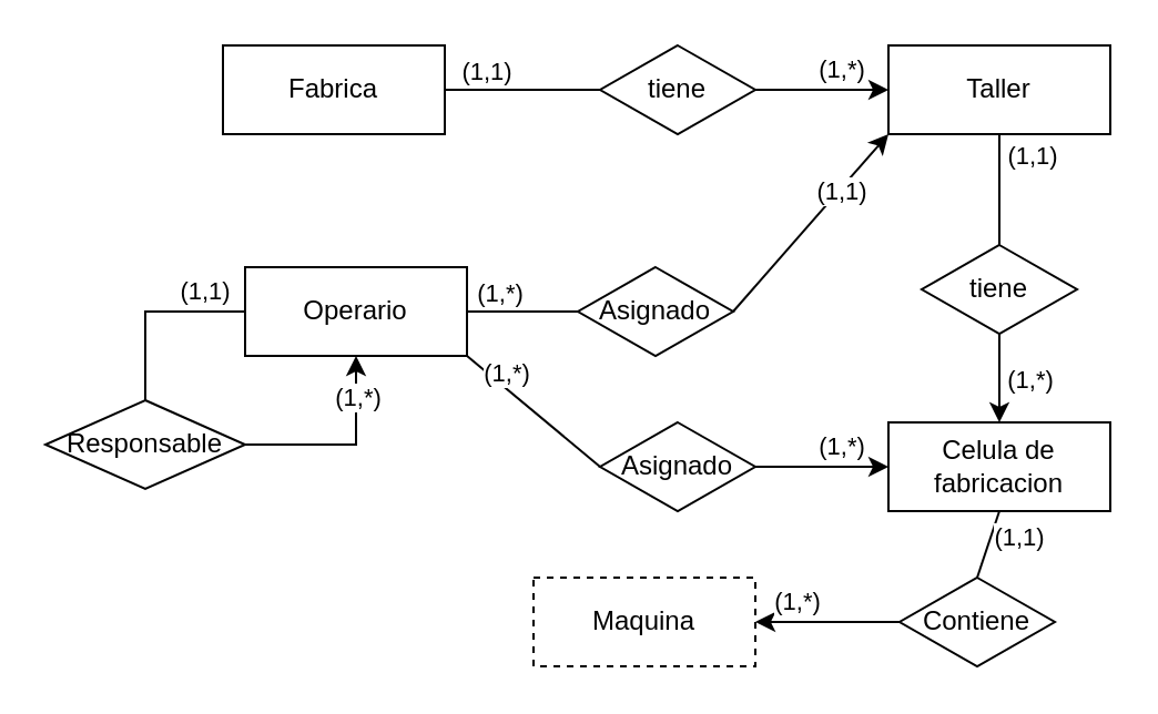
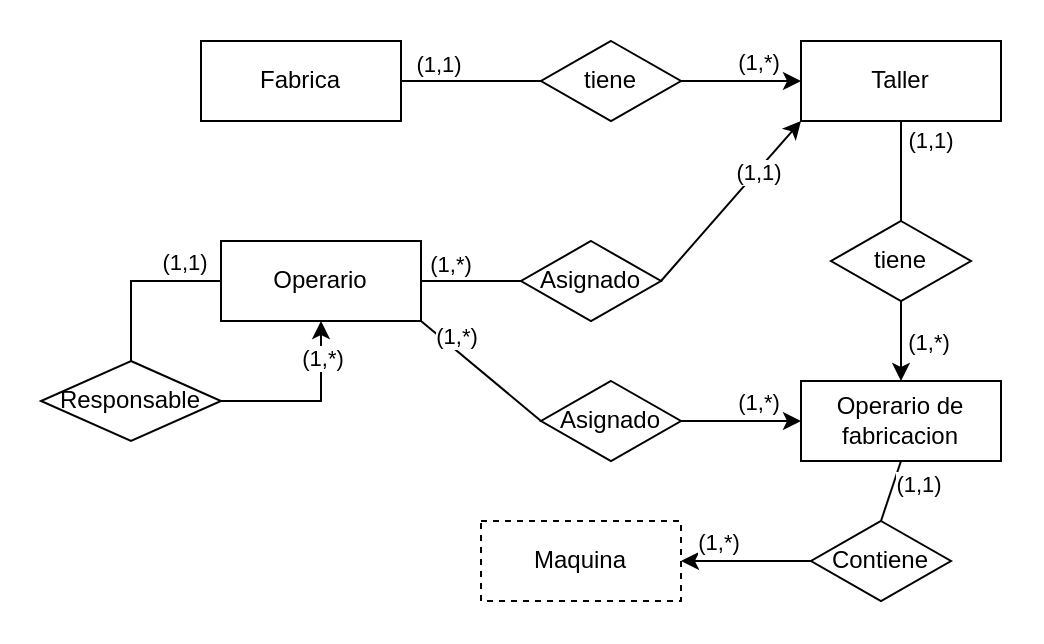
  <mxCell id="0" />
  <mxCell id="1" parent="0" />
  <mxCell id="2" value="Fabrica" style="whiteSpace=wrap;html=1;align=center;" vertex="1" parent="1"><mxGeometry x="100" y="20" width="100" height="40" as="geometry" /></mxCell>
  <mxCell id="3" value="Taller" style="whiteSpace=wrap;html=1;align=center;" vertex="1" parent="1"><mxGeometry x="400" y="20" width="100" height="40" as="geometry" /></mxCell>
- <mxCell id="4" value="Celula de fabricacion" style="whiteSpace=wrap;html=1;align=center;" vertex="1" parent="1"><mxGeometry x="400" y="190" width="100" height="40" as="geometry" /></mxCell>
+ <mxCell id="4" value="Operario de fabricacion" style="whiteSpace=wrap;html=1;align=center;" vertex="1" parent="1"><mxGeometry x="400" y="190" width="100" height="40" as="geometry" /></mxCell>
  <mxCell id="5" value="Maquina" style="whiteSpace=wrap;html=1;align=center;dashed=1;" vertex="1" parent="1"><mxGeometry x="240" y="260" width="100" height="40" as="geometry" /></mxCell>
  <mxCell id="6" value="Operario" style="whiteSpace=wrap;html=1;align=center;" vertex="1" parent="1"><mxGeometry x="110" y="120" width="100" height="40" as="geometry" /></mxCell>
  <mxCell id="7" value="tiene" style="shape=rhombus;perimeter=rhombusPerimeter;whiteSpace=wrap;html=1;align=center;" vertex="1" parent="1"><mxGeometry x="270" y="20" width="70" height="40" as="geometry" /></mxCell>
  <mxCell id="8" value="" style="endArrow=none;html=1;rounded=0;exitX=1;exitY=0.5;exitDx=0;exitDy=0;entryX=0;entryY=0.5;entryDx=0;entryDy=0;" edge="1" parent="1" source="2" target="7"><mxGeometry width="50" height="50" relative="1" as="geometry"><mxPoint x="220" y="210" as="sourcePoint" /><mxPoint x="270" y="160" as="targetPoint" /></mxGeometry></mxCell>
  <mxCell id="9" value="(1,1)" style="edgeLabel;html=1;align=center;verticalAlign=middle;resizable=0;points=[];" vertex="1" connectable="0" parent="8"><mxGeometry x="-0.2" y="3" relative="1" as="geometry"><mxPoint x="-10" y="-6" as="offset" /></mxGeometry></mxCell>
  <mxCell id="10" value="" style="endArrow=classic;html=1;rounded=0;exitX=1;exitY=0.5;exitDx=0;exitDy=0;entryX=0;entryY=0.5;entryDx=0;entryDy=0;" edge="1" parent="1" source="7" target="3"><mxGeometry width="50" height="50" relative="1" as="geometry"><mxPoint x="220" y="210" as="sourcePoint" /><mxPoint x="270" y="160" as="targetPoint" /></mxGeometry></mxCell>
  <mxCell id="11" value="(1,*)" style="edgeLabel;html=1;align=center;verticalAlign=middle;resizable=0;points=[];" vertex="1" connectable="0" parent="10"><mxGeometry x="-0.267" relative="1" as="geometry"><mxPoint x="16" y="-10" as="offset" /></mxGeometry></mxCell>
  <mxCell id="12" value="tiene" style="shape=rhombus;perimeter=rhombusPerimeter;whiteSpace=wrap;html=1;align=center;" vertex="1" parent="1"><mxGeometry x="415" y="110" width="70" height="40" as="geometry" /></mxCell>
  <mxCell id="13" value="" style="endArrow=classic;html=1;rounded=0;exitX=0.5;exitY=1;exitDx=0;exitDy=0;entryX=0.5;entryY=0;entryDx=0;entryDy=0;" edge="1" parent="1" source="12" target="4"><mxGeometry width="50" height="50" relative="1" as="geometry"><mxPoint x="220" y="210" as="sourcePoint" /><mxPoint x="270" y="160" as="targetPoint" /></mxGeometry></mxCell>
  <mxCell id="14" value="(1,*)" style="edgeLabel;html=1;align=center;verticalAlign=middle;resizable=0;points=[];" vertex="1" connectable="0" parent="13"><mxGeometry relative="1" as="geometry"><mxPoint x="13" as="offset" /></mxGeometry></mxCell>
  <mxCell id="15" value="" style="endArrow=none;html=1;rounded=0;exitX=0.5;exitY=1;exitDx=0;exitDy=0;entryX=0.5;entryY=0;entryDx=0;entryDy=0;" edge="1" parent="1" source="3" target="12"><mxGeometry width="50" height="50" relative="1" as="geometry"><mxPoint x="220" y="210" as="sourcePoint" /><mxPoint x="270" y="160" as="targetPoint" /></mxGeometry></mxCell>
  <mxCell id="16" value="(1,1)" style="edgeLabel;html=1;align=center;verticalAlign=middle;resizable=0;points=[];" vertex="1" connectable="0" parent="15"><mxGeometry x="-0.08" relative="1" as="geometry"><mxPoint x="14" y="-14" as="offset" /></mxGeometry></mxCell>
  <mxCell id="17" value="Contiene" style="shape=rhombus;perimeter=rhombusPerimeter;whiteSpace=wrap;html=1;align=center;" vertex="1" parent="1"><mxGeometry x="405" y="260" width="70" height="40" as="geometry" /></mxCell>
  <mxCell id="18" value="" style="endArrow=classic;html=1;rounded=0;exitX=0;exitY=0.5;exitDx=0;exitDy=0;entryX=1;entryY=0.5;entryDx=0;entryDy=0;" edge="1" parent="1" source="17" target="5"><mxGeometry width="50" height="50" relative="1" as="geometry"><mxPoint x="220" y="210" as="sourcePoint" /><mxPoint x="270" y="160" as="targetPoint" /></mxGeometry></mxCell>
  <mxCell id="19" value="(1,*)" style="edgeLabel;html=1;align=center;verticalAlign=middle;resizable=0;points=[];" vertex="1" connectable="0" parent="18"><mxGeometry x="-0.013" y="-1" relative="1" as="geometry"><mxPoint x="-15" y="-9" as="offset" /></mxGeometry></mxCell>
  <mxCell id="20" value="" style="endArrow=none;html=1;rounded=0;exitX=0.5;exitY=0;exitDx=0;exitDy=0;entryX=0.5;entryY=1;entryDx=0;entryDy=0;" edge="1" parent="1" source="17" target="4"><mxGeometry width="50" height="50" relative="1" as="geometry"><mxPoint x="220" y="210" as="sourcePoint" /><mxPoint x="270" y="160" as="targetPoint" /></mxGeometry></mxCell>
  <mxCell id="21" value="(1,1)" style="edgeLabel;html=1;align=center;verticalAlign=middle;resizable=0;points=[];" vertex="1" connectable="0" parent="20"><mxGeometry x="0.067" y="2" relative="1" as="geometry"><mxPoint x="15" y="-2" as="offset" /></mxGeometry></mxCell>
  <mxCell id="22" value="Asignado" style="shape=rhombus;perimeter=rhombusPerimeter;whiteSpace=wrap;html=1;align=center;" vertex="1" parent="1"><mxGeometry x="260" y="120" width="70" height="40" as="geometry" /></mxCell>
  <mxCell id="23" value="" style="endArrow=classic;html=1;rounded=0;exitX=1;exitY=0.5;exitDx=0;exitDy=0;entryX=0;entryY=1;entryDx=0;entryDy=0;" edge="1" parent="1" source="22" target="3"><mxGeometry width="50" height="50" relative="1" as="geometry"><mxPoint x="220" y="210" as="sourcePoint" /><mxPoint x="270" y="160" as="targetPoint" /></mxGeometry></mxCell>
  <mxCell id="24" value="(1,1)" style="edgeLabel;html=1;align=center;verticalAlign=middle;resizable=0;points=[];" vertex="1" connectable="0" parent="23"><mxGeometry x="0.373" relative="1" as="geometry"><mxPoint as="offset" /></mxGeometry></mxCell>
  <mxCell id="25" value="" style="endArrow=none;html=1;rounded=0;exitX=1;exitY=0.5;exitDx=0;exitDy=0;entryX=0;entryY=0.5;entryDx=0;entryDy=0;" edge="1" parent="1" source="6" target="22"><mxGeometry width="50" height="50" relative="1" as="geometry"><mxPoint x="220" y="210" as="sourcePoint" /><mxPoint x="270" y="160" as="targetPoint" /></mxGeometry></mxCell>
  <mxCell id="26" value="(1,*)" style="edgeLabel;html=1;align=center;verticalAlign=middle;resizable=0;points=[];" vertex="1" connectable="0" parent="25"><mxGeometry relative="1" as="geometry"><mxPoint x="-11" y="-9" as="offset" /></mxGeometry></mxCell>
  <mxCell id="27" value="Asignado" style="shape=rhombus;perimeter=rhombusPerimeter;whiteSpace=wrap;html=1;align=center;" vertex="1" parent="1"><mxGeometry x="270" y="190" width="70" height="40" as="geometry" /></mxCell>
  <mxCell id="28" value="Responsable" style="shape=rhombus;perimeter=rhombusPerimeter;whiteSpace=wrap;html=1;align=center;" vertex="1" parent="1"><mxGeometry x="20" y="180" width="90" height="40" as="geometry" /></mxCell>
  <mxCell id="29" value="" style="endArrow=classic;html=1;rounded=0;exitX=1;exitY=0.5;exitDx=0;exitDy=0;entryX=0;entryY=0.5;entryDx=0;entryDy=0;" edge="1" parent="1" source="27" target="4"><mxGeometry width="50" height="50" relative="1" as="geometry"><mxPoint x="220" y="210" as="sourcePoint" /><mxPoint x="270" y="160" as="targetPoint" /></mxGeometry></mxCell>
  <mxCell id="30" value="(1,*)" style="edgeLabel;html=1;align=center;verticalAlign=middle;resizable=0;points=[];" vertex="1" connectable="0" parent="29"><mxGeometry x="-0.1" relative="1" as="geometry"><mxPoint x="11" y="-10" as="offset" /></mxGeometry></mxCell>
  <mxCell id="31" value="" style="endArrow=classic;html=1;rounded=0;exitX=1;exitY=0.5;exitDx=0;exitDy=0;entryX=0.5;entryY=1;entryDx=0;entryDy=0;" edge="1" parent="1" source="28" target="6"><mxGeometry width="50" height="50" relative="1" as="geometry"><mxPoint x="220" y="210" as="sourcePoint" /><mxPoint x="270" y="160" as="targetPoint" /><Array as="points"><mxPoint x="160" y="200" /></Array></mxGeometry></mxCell>
  <mxCell id="32" value="(1,*)" style="edgeLabel;html=1;align=center;verticalAlign=middle;resizable=0;points=[];" vertex="1" connectable="0" parent="31"><mxGeometry x="0.6" relative="1" as="geometry"><mxPoint as="offset" /></mxGeometry></mxCell>
  <mxCell id="33" value="" style="endArrow=none;html=1;rounded=0;exitX=0;exitY=0.5;exitDx=0;exitDy=0;entryX=0.5;entryY=0;entryDx=0;entryDy=0;" edge="1" parent="1" source="6" target="28"><mxGeometry width="50" height="50" relative="1" as="geometry"><mxPoint x="220" y="210" as="sourcePoint" /><mxPoint x="270" y="160" as="targetPoint" /><Array as="points"><mxPoint x="65" y="140" /></Array></mxGeometry></mxCell>
  <mxCell id="34" value="(1,1)" style="edgeLabel;html=1;align=center;verticalAlign=middle;resizable=0;points=[];" vertex="1" connectable="0" parent="33"><mxGeometry x="-0.553" y="2" relative="1" as="geometry"><mxPoint y="-12" as="offset" /></mxGeometry></mxCell>
  <mxCell id="35" value="" style="endArrow=none;html=1;rounded=0;exitX=1;exitY=1;exitDx=0;exitDy=0;entryX=0;entryY=0.5;entryDx=0;entryDy=0;" edge="1" parent="1" source="6" target="27"><mxGeometry width="50" height="50" relative="1" as="geometry"><mxPoint x="220" y="210" as="sourcePoint" /><mxPoint x="270" y="160" as="targetPoint" /></mxGeometry></mxCell>
  <mxCell id="36" value="(1,*)" style="edgeLabel;html=1;align=center;verticalAlign=middle;resizable=0;points=[];" vertex="1" connectable="0" parent="35"><mxGeometry x="-0.121" y="3" relative="1" as="geometry"><mxPoint x="-11" y="-12" as="offset" /></mxGeometry></mxCell>
